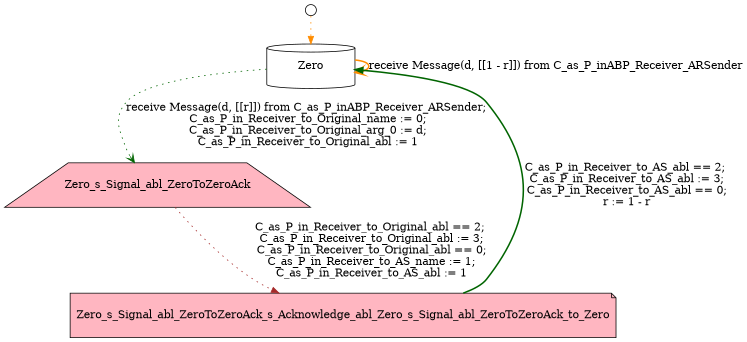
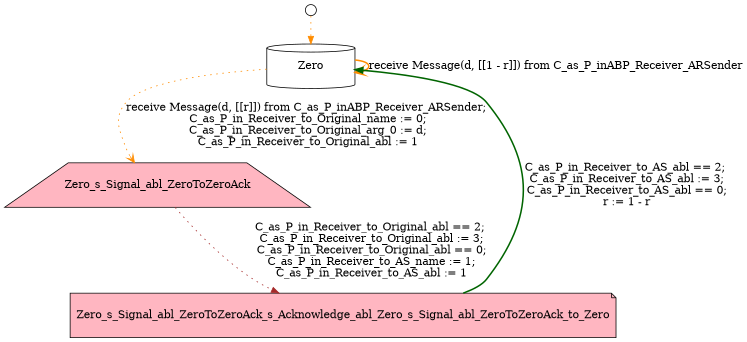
  digraph {
    compound=true
    rank=LR
    node [style=filled fillcolor=white]
    edge [color=darkorange style=dotted arrowhead=normal]
    Zero_extra [height=0.2 shape=point]
    Zero [height=0.8 shape=cylinder width=1.6]
    Zero_s_Signal_abl_ZeroToZeroAck [height=0.8 shape=trapezium width=1.6 fillcolor=lightpink]
    Zero_s_Signal_abl_ZeroToZeroAck_s_Acknowledge_abl_Zero_s_Signal_abl_ZeroToZeroAck_to_Zero [height=0.8 shape=note width=1.6 fillcolor=lightpink]
    Zero_extra -> Zero
    Zero -> Zero [label="receive Message(d, [[1 - r]]) from C_as_P_inABP_Receiver_ARSender" style=bold arrowhead=vee]
-   Zero -> Zero_s_Signal_abl_ZeroToZeroAck [label="receive Message(d, [[r]]) from C_as_P_inABP_Receiver_ARSender;\n C_as_P_in_Receiver_to_Original_name := 0;\n C_as_P_in_Receiver_to_Original_arg_0 := d;\n C_as_P_in_Receiver_to_Original_abl := 1" color=darkgreen arrowhead=vee]
+   Zero -> Zero_s_Signal_abl_ZeroToZeroAck [label="receive Message(d, [[r]]) from C_as_P_inABP_Receiver_ARSender;\n C_as_P_in_Receiver_to_Original_name := 0;\n C_as_P_in_Receiver_to_Original_arg_0 := d;\n C_as_P_in_Receiver_to_Original_abl := 1" arrowhead=vee]
    Zero_s_Signal_abl_ZeroToZeroAck -> Zero_s_Signal_abl_ZeroToZeroAck_s_Acknowledge_abl_Zero_s_Signal_abl_ZeroToZeroAck_to_Zero [label="C_as_P_in_Receiver_to_Original_abl == 2;\n C_as_P_in_Receiver_to_Original_abl := 3;\n C_as_P_in_Receiver_to_Original_abl == 0;\n C_as_P_in_Receiver_to_AS_name := 1;\n C_as_P_in_Receiver_to_AS_abl := 1" color=brown]
    Zero_s_Signal_abl_ZeroToZeroAck_s_Acknowledge_abl_Zero_s_Signal_abl_ZeroToZeroAck_to_Zero -> Zero [label="C_as_P_in_Receiver_to_AS_abl == 2;\n C_as_P_in_Receiver_to_AS_abl := 3;\n C_as_P_in_Receiver_to_AS_abl == 0;\n r := 1 - r" color=darkgreen style=bold]
  }
